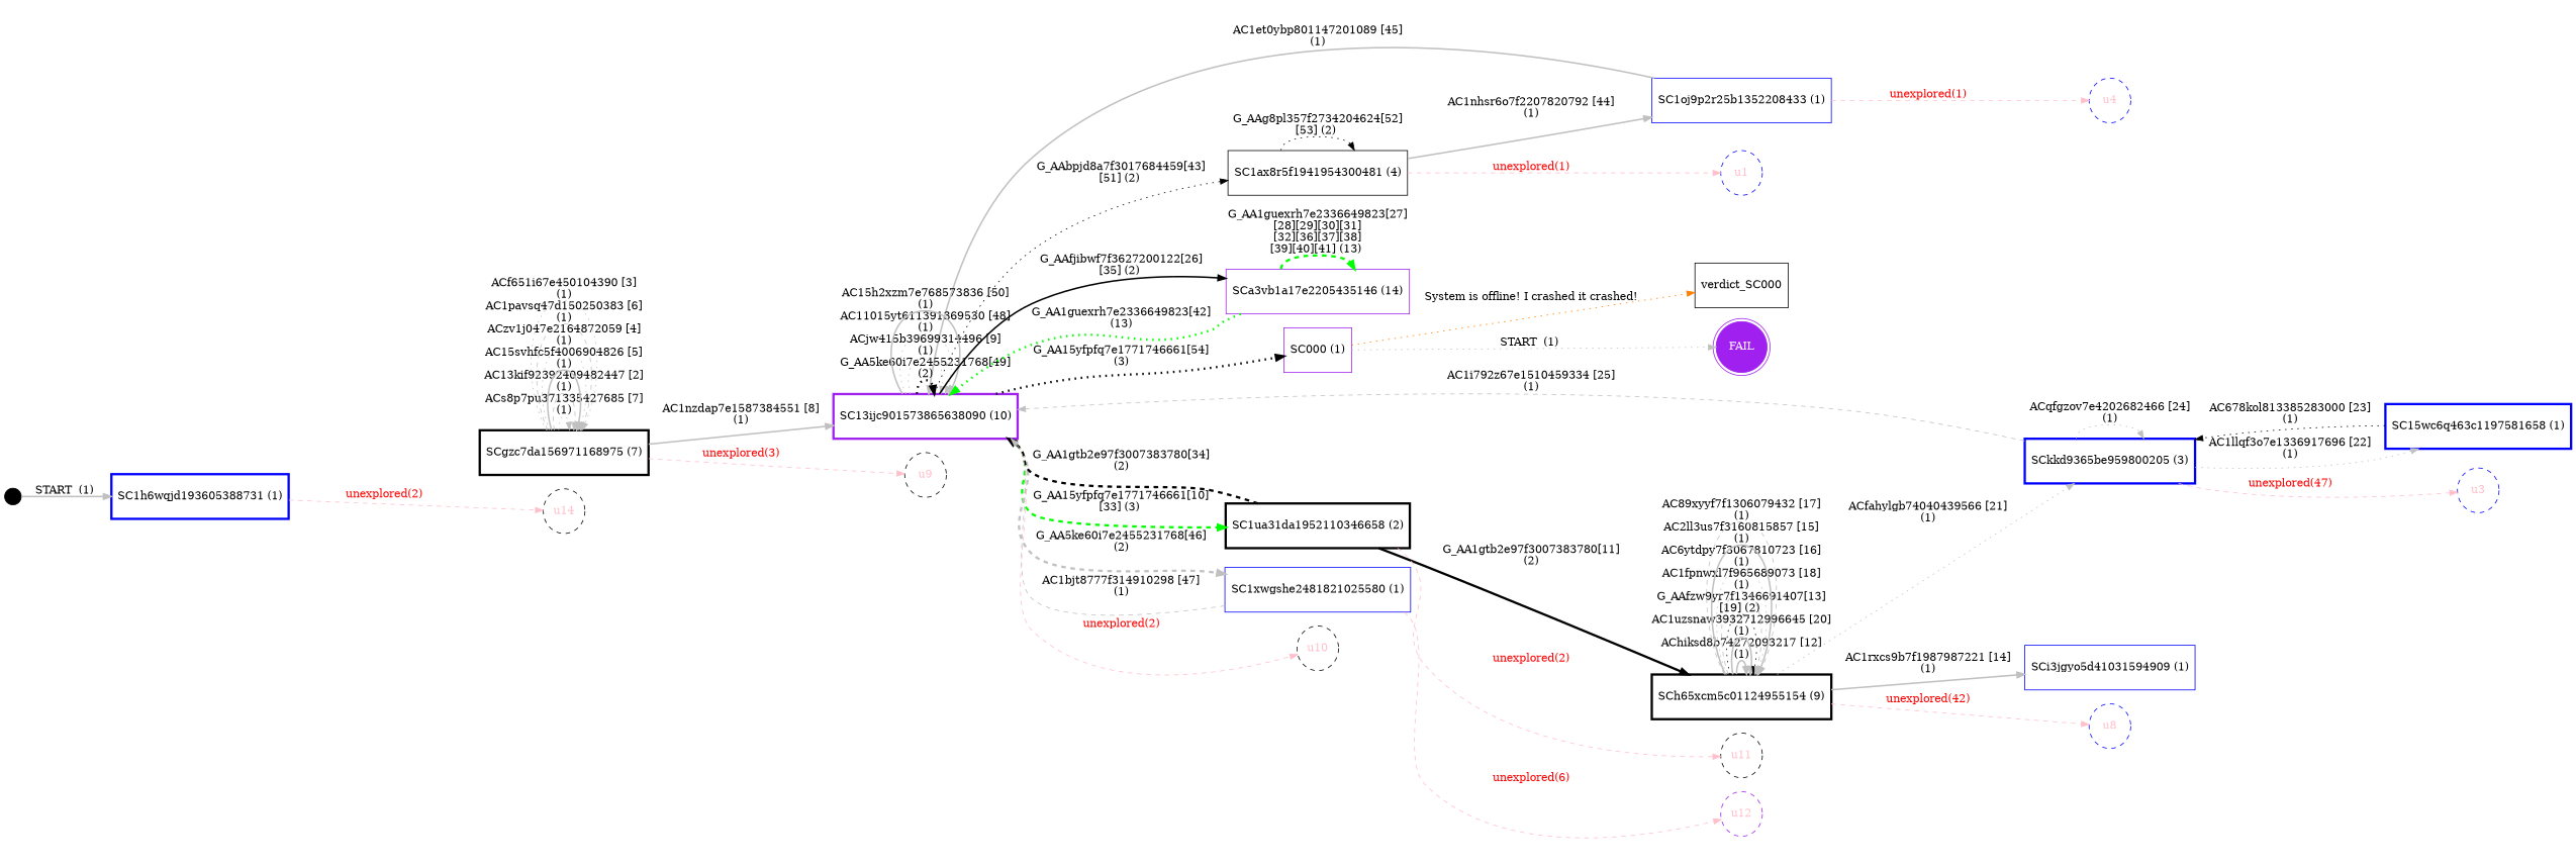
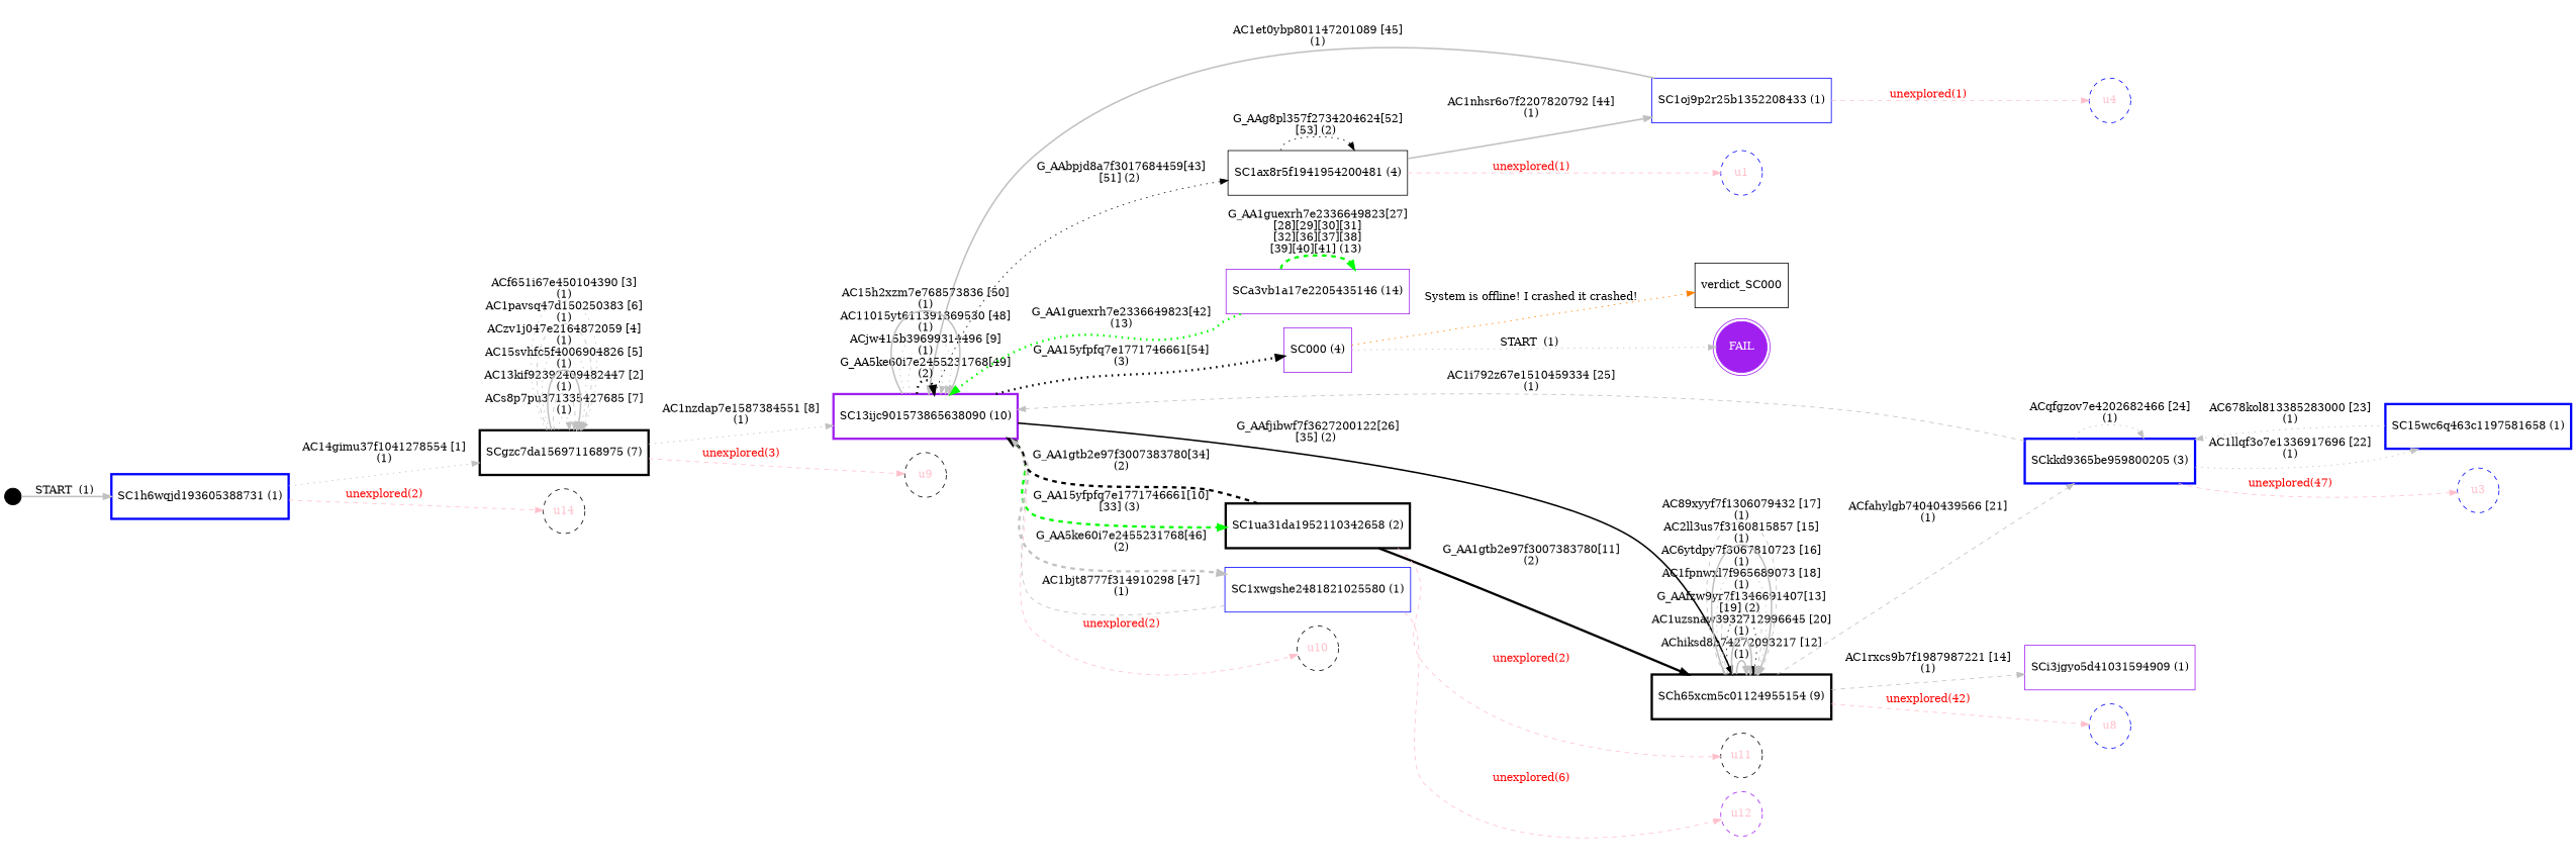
  digraph {
    rankdir=LR
    node [color=black shape=rect style=solid fixedsize=false fontcolor=black]
    edge [color=grey style=dashed]
    ENTRY [height=0.3 shape=point fixedsize="" fontcolor=""]
    n2 [color=blue height=0.8 label="SC1h6wqjd193605388731 (1)" penwidth=3]
    n3 [height=0.8 label="SCgzc7da156971168975 (7)" penwidth=3]
    u14 [fontcolor=pink height=0.8 shape=ellipse style=dashed]
-   n5 [height=0.8 label="SC1ax8r5f1941954300481 (4)"]
+   n5 [height=0.8 label="SC1ax8r5f1941954200481 (4)"]
    n6 [color=blue height=0.8 label="SC1oj9p2r25b1352208433 (1)"]
    u1 [color=blue fontcolor=pink height=0.8 shape=ellipse style=dashed]
    n8 [color=purple height=0.8 label="SC13ijc901573865638090 (10)" penwidth=3]
    u4 [color=blue fontcolor=pink height=0.8 shape=ellipse style=dashed]
-   n10 [color=blue height=0.8 label="SCi3jgyo5d41031594909 (1)"]
+   n10 [color=purple height=0.8 label="SCi3jgyo5d41031594909 (1)"]
    n11 [color=blue height=0.8 label="SCkkd9365be959800205 (3)" penwidth=3]
    n12 [color=blue height=0.8 label="SC15wc6q463c1197581658 (1)" penwidth=3]
    u3 [color=blue fontcolor=pink height=0.8 shape=ellipse style=dashed]
    n14 [color=purple height=0.8 label="SCa3vb1a17e2205435146 (14)"]
-   n15 [color=purple height=0.8 label="SC000 (1)"]
-   n16 [height=0.8 label="SC1ua31da1952110346658 (2)" penwidth=3]
+   n15 [color=purple height=0.8 label="SC000 (4)"]
+   n16 [height=0.8 label="SC1ua31da1952110342658 (2)" penwidth=3]
    n17 [color=blue height=0.8 label="SC1xwgshe2481821025580 (1)"]
    u10 [fontcolor=pink height=0.8 shape=ellipse style=dashed]
    verdict_SC000 [height=0.8]
    FAIL [color=purple fontcolor=white height=0.8 shape=doublecircle style=filled]
    n21 [height=0.8 label="SCh65xcm5c01124955154 (9)" penwidth=3]
    u8 [color=blue fontcolor=pink height=0.8 shape=ellipse style=dashed]
    u9 [fontcolor=pink height=0.8 shape=ellipse style=dashed]
    u11 [fontcolor=pink height=0.8 shape=ellipse style=dashed]
    u12 [color=purple fontcolor=pink height=0.8 shape=ellipse style=dashed]
    ENTRY -> n2 [label="START  (1) " style=bold]
+   n2 -> n3 [label="AC14gimu37f1041278554 [1]\n (1) " style=dotted]
    n2 -> u14 [color=pink fontcolor=red label="unexplored(2)"]
    n3 -> n3 [label="ACs8p7pu371335427685 [7]\n (1) " style=dotted]
    n3 -> n3 [label="AC13kif92392409482447 [2]\n (1) "]
    n3 -> n3 [label="AC15svhfc5f4006904826 [5]\n (1) " style=bold]
    n3 -> n3 [label="ACzv1j047e2164872059 [4]\n (1) " style=dotted]
    n3 -> n3 [label="AC1pavsq47d150250383 [6]\n (1) "]
    n3 -> n3 [label="ACf651i67e450104390 [3]\n (1) " style=dotted]
-   n3 -> n8 [label="AC1nzdap7e1587384551 [8]\n (1) " style=bold]
+   n3 -> n8 [label="AC1nzdap7e1587384551 [8]\n (1) " style=dotted]
    n3 -> u9 [color=pink fontcolor=red label="unexplored(3)"]
    n5 -> n5 [color=black label="G_AAg8pl357f2734204624[52]\n[53] (2) " style=dotted]
    n5 -> n6 [label="AC1nhsr6o7f2207820792 [44]\n (1) " style=bold]
    n5 -> u1 [color=pink fontcolor=red label="unexplored(1)"]
    n6 -> n8 [label="AC1et0ybp801147201089 [45]\n (1) " style=bold]
    n6 -> u4 [color=pink fontcolor=red label="unexplored(1)"]
    n8 -> n5 [color=black label="G_AAbpjd8a7f3017684459[43]\n[51] (2) " style=dotted]
    n8 -> n8 [color=black label="G_AA5ke60i7e2455231768[49]\n (2) " penwidth=3 style=dotted]
    n8 -> n8 [label="ACjw415b39699314496 [9]\n (1) " style=dotted]
    n8 -> n8 [label="AC11015yt611391369530 [48]\n (1) " style=dotted]
    n8 -> n8 [label="AC15h2xzm7e768573836 [50]\n (1) " style=bold]
-   n8 -> n14 [color=black label="G_AAfjibwf7f3627200122[26]\n[35] (2) " style=bold]
+   n8 -> n21 [color=black label="G_AAfjibwf7f3627200122[26]\n[35] (2) " style=bold]
    n8 -> n15 [color=black label="G_AA15yfpfq7e1771746661[54]\n (3) " penwidth=3 style=dotted]
    n8 -> n16 [color=green label="G_AA15yfpfq7e1771746661[10]\n[33] (3) " penwidth=3]
    n8 -> n17 [label="G_AA5ke60i7e2455231768[46]\n (2) " penwidth=3]
    n8 -> u10 [color=pink fontcolor=red label="unexplored(2)"]
    n11 -> n8 [label="AC1i792z67e1510459334 [25]\n (1) "]
    n11 -> n11 [label="ACqfgzov7e4202682466 [24]\n (1) " style=dotted]
    n11 -> n12 [label="AC1llqf3o7e1336917696 [22]\n (1) " style=dotted]
    n11 -> u3 [color=pink fontcolor=red label="unexplored(47)"]
-   n12 -> n11 [color=black label="AC678kol813385283000 [23]\n (1) " style=dotted]
+   n12 -> n11 [label="AC678kol813385283000 [23]\n (1) " style=dotted]
    n14 -> n8 [color=green label="G_AA1guexrh7e2336649823[42]\n (13) " penwidth=3 style=dotted]
    n14 -> n14 [color=green label="G_AA1guexrh7e2336649823[27]\n[28][29][30][31]\n[32][36][37][38]\n[39][40][41] (13) " penwidth=3]
    n15 -> verdict_SC000 [color="#FF7F00" label="System is offline! I crashed it crashed!" style=dotted]
    n15 -> FAIL [label="START  (1) " style=dotted]
    n16 -> n8 [color=black label="G_AA1gtb2e97f3007383780[34]\n (2) " penwidth=3]
    n16 -> n21 [color=black label="G_AA1gtb2e97f3007383780[11]\n (2) " penwidth=3 style=bold]
    n16 -> u11 [color=pink fontcolor=red label="unexplored(2)"]
    n17 -> n8 [label="AC1bjt8777f314910298 [47]\n (1) "]
    n17 -> u12 [color=pink fontcolor=red label="unexplored(6)"]
-   n21 -> n10 [label="AC1rxcs9b7f1987987221 [14]\n (1) " style=bold]
-   n21 -> n11 [label="ACfahylgb74040439566 [21]\n (1) " style=dotted]
+   n21 -> n10 [label="AC1rxcs9b7f1987987221 [14]\n (1) "]
+   n21 -> n11 [label="ACfahylgb74040439566 [21]\n (1) "]
    n21 -> n21 [label="AChiksd8b74272093217 [12]\n (1) " style=bold]
    n21 -> n21 [label="AC1uzsnaw3932712996645 [20]\n (1) " style=bold]
    n21 -> n21 [color=black label="G_AAfzw9yr7f1346691407[13]\n[19] (2) " style=dotted]
    n21 -> n21 [label="AC1fpnwxl7f965689073 [18]\n (1) "]
    n21 -> n21 [label="AC6ytdpy7f3067810723 [16]\n (1) " style=dotted]
    n21 -> n21 [label="AC2ll3us7f3160815857 [15]\n (1) " style=bold]
    n21 -> n21 [label="AC89xyyf7f1306079432 [17]\n (1) "]
    n21 -> u8 [color=pink fontcolor=red label="unexplored(42)"]
  }
